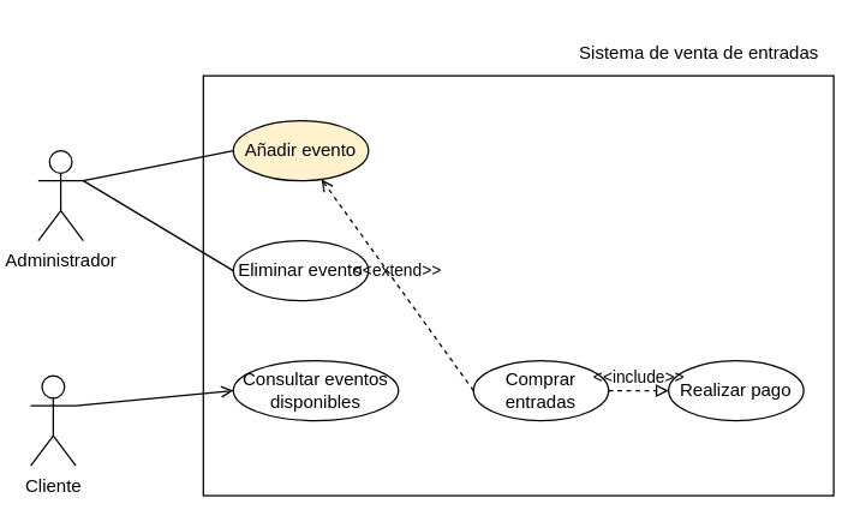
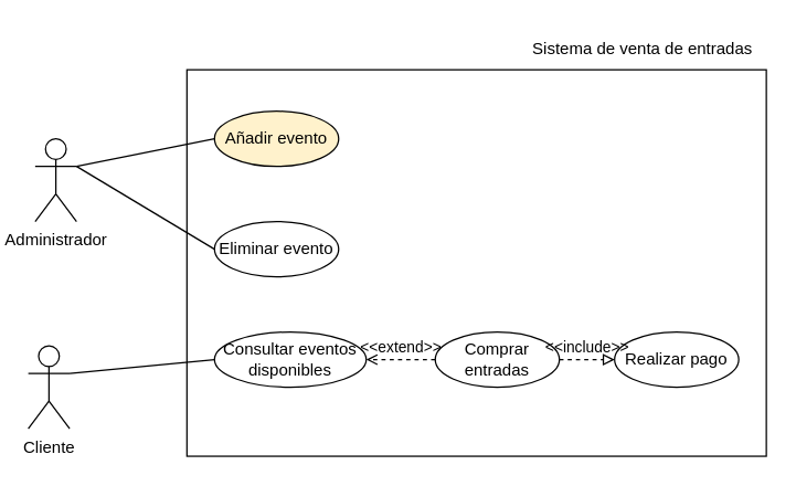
  <mxCell id="0" />
  <mxCell id="1" parent="0" />
  <mxCell id="2" value="" style="rounded=0;whiteSpace=wrap;html=1;fillColor=none;" vertex="1" parent="1"><mxGeometry x="135" y="50" width="420" height="280" as="geometry" /></mxCell>
  <mxCell id="3" value="Cliente" style="shape=umlActor;verticalLabelPosition=bottom;verticalAlign=top;html=1;outlineConnect=0;" vertex="1" parent="1"><mxGeometry x="20" y="250" width="30" height="60" as="geometry" /></mxCell>
  <mxCell id="4" value="Administrador" style="shape=umlActor;verticalLabelPosition=bottom;verticalAlign=top;html=1;outlineConnect=0;" vertex="1" parent="1"><mxGeometry x="25" y="100" width="30" height="60" as="geometry" /></mxCell>
  <mxCell id="5" value="Añadir evento" style="ellipse;whiteSpace=wrap;html=1;fillColor=#fff2cc;" vertex="1" parent="1"><mxGeometry x="155" y="80" width="90" height="40" as="geometry" /></mxCell>
  <mxCell id="6" value="Eliminar evento" style="ellipse;whiteSpace=wrap;html=1;" vertex="1" parent="1"><mxGeometry x="155" y="160" width="90" height="40" as="geometry" /></mxCell>
  <mxCell id="7" value="Comprar entradas" style="ellipse;whiteSpace=wrap;html=1;" vertex="1" parent="1"><mxGeometry x="315" y="240" width="90" height="40" as="geometry" /></mxCell>
  <mxCell id="8" value="Consultar eventos disponibles" style="ellipse;whiteSpace=wrap;html=1;" vertex="1" parent="1"><mxGeometry x="155" y="240" width="110" height="40" as="geometry" /></mxCell>
  <mxCell id="9" value="Realizar pago" style="ellipse;whiteSpace=wrap;html=1;" vertex="1" parent="1"><mxGeometry x="445" y="240" width="90" height="40" as="geometry" /></mxCell>
- <mxCell id="10" value="" style="endArrow=open;html=1;rounded=0;exitX=1;exitY=0.333;exitDx=0;exitDy=0;exitPerimeter=0;entryX=0;entryY=0.5;entryDx=0;entryDy=0;" edge="1" parent="1" source="3" target="8"><mxGeometry width="50" height="50" relative="1" as="geometry"><mxPoint x="315" y="200" as="sourcePoint" /><mxPoint x="365" y="150" as="targetPoint" /></mxGeometry></mxCell>
+ <mxCell id="10" value="" style="endArrow=none;html=1;rounded=0;exitX=1;exitY=0.333;exitDx=0;exitDy=0;exitPerimeter=0;entryX=0;entryY=0.5;entryDx=0;entryDy=0;" edge="1" parent="1" source="3" target="8"><mxGeometry width="50" height="50" relative="1" as="geometry"><mxPoint x="315" y="200" as="sourcePoint" /><mxPoint x="365" y="150" as="targetPoint" /></mxGeometry></mxCell>
  <mxCell id="11" value="" style="endArrow=none;html=1;rounded=0;exitX=1;exitY=0.333;exitDx=0;exitDy=0;exitPerimeter=0;entryX=0;entryY=0.5;entryDx=0;entryDy=0;" edge="1" parent="1" source="4" target="5"><mxGeometry width="50" height="50" relative="1" as="geometry"><mxPoint x="55" y="125" as="sourcePoint" /><mxPoint x="155" y="135" as="targetPoint" /></mxGeometry></mxCell>
  <mxCell id="12" value="" style="endArrow=none;html=1;rounded=0;exitX=1;exitY=0.333;exitDx=0;exitDy=0;exitPerimeter=0;entryX=0;entryY=0.5;entryDx=0;entryDy=0;" edge="1" parent="1" source="4" target="6"><mxGeometry width="50" height="50" relative="1" as="geometry"><mxPoint x="65" y="130" as="sourcePoint" /><mxPoint x="165" y="110" as="targetPoint" /></mxGeometry></mxCell>
- <mxCell id="13" value="&amp;lt;&amp;lt;extend&amp;gt;&amp;gt;" style="html=1;verticalAlign=bottom;labelBackgroundColor=none;endArrow=open;endFill=0;dashed=1;rounded=0;exitX=0;exitY=0.5;exitDx=0;exitDy=0;" edge="1" parent="1" source="7" target="5"><mxGeometry width="160" relative="1" as="geometry"><mxPoint x="255" y="170" as="sourcePoint" /><mxPoint x="415" y="170" as="targetPoint" /></mxGeometry></mxCell>
+ <mxCell id="13" value="&amp;lt;&amp;lt;extend&amp;gt;&amp;gt;" style="html=1;verticalAlign=bottom;labelBackgroundColor=none;endArrow=open;endFill=0;dashed=1;rounded=0;exitX=0;exitY=0.5;exitDx=0;exitDy=0;entryX=1;entryY=0.5;entryDx=0;entryDy=0;" edge="1" parent="1" source="7" target="8"><mxGeometry width="160" relative="1" as="geometry"><mxPoint x="255" y="170" as="sourcePoint" /><mxPoint x="415" y="170" as="targetPoint" /></mxGeometry></mxCell>
  <mxCell id="14" value="&amp;lt;&amp;lt;include&amp;gt;&amp;gt;" style="html=1;verticalAlign=bottom;labelBackgroundColor=none;endArrow=block;endFill=0;dashed=1;rounded=0;exitX=1;exitY=0.5;exitDx=0;exitDy=0;entryX=0;entryY=0.5;entryDx=0;entryDy=0;" edge="1" parent="1" source="7" target="9"><mxGeometry width="160" relative="1" as="geometry"><mxPoint x="255" y="170" as="sourcePoint" /><mxPoint x="415" y="170" as="targetPoint" /></mxGeometry></mxCell>
  <mxCell id="15" value="Sistema de venta de entradas" style="text;html=1;align=center;verticalAlign=middle;resizable=0;points=[];autosize=1;strokeColor=none;fillColor=none;" vertex="1" parent="1"><mxGeometry x="375" y="20" width="180" height="30" as="geometry" /></mxCell>
